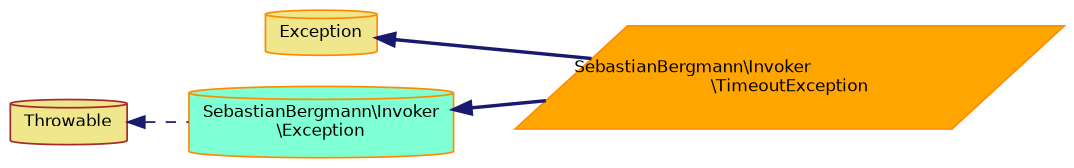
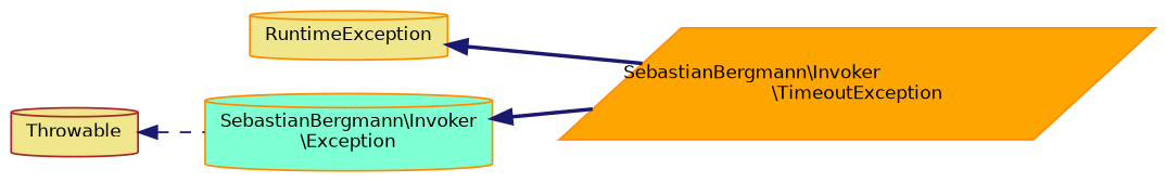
  digraph {
    rankdir=LR
    node [color=darkorange fillcolor=khaki fontname=Helvetica fontsize=10 shape=cylinder style=filled]
    edge [color=midnightblue dir=back fontname=Helvetica fontsize=10 labelfontname=Helvetica labelfontsize=10 style=bold]
    n1 [fillcolor=orange fontcolor=black height=0.2 label="SebastianBergmann\\Invoker\l\\TimeoutException" shape=parallelogram width=0.4]
-   n2 [height=0.2 label=Exception width=0.4]
+   n2 [height=0.2 label=RuntimeException width=0.4]
    n3 [fillcolor=aquamarine height=0.2 label="SebastianBergmann\\Invoker\l\\Exception" width=0.4]
    n4 [color=brown height=0.2 label=Throwable width=0.4]
    n2 -> n1
    n3 -> n1
    n4 -> n3 [style=dashed]
  }
